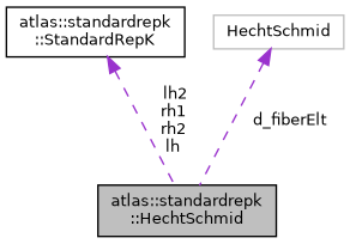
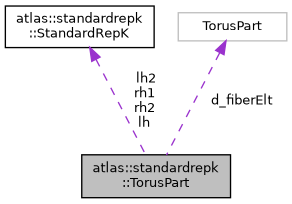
  digraph {
    node [color=black fillcolor=white fontname=Helvetica fontsize=10 shape=record style=filled]
    edge [color=darkorchid3 dir=back fontname=Helvetica fontsize=10 labelfontname=Helvetica labelfontsize=10 style=dashed]
-   n1 [fillcolor=grey75 fontcolor=black height=0.2 label="atlas::standardrepk\l::HechtSchmid" width=0.4]
+   n1 [fillcolor=grey75 fontcolor=black height=0.2 label="atlas::standardrepk\l::TorusPart" width=0.4]
    n2 [height=0.2 label="atlas::standardrepk\l::StandardRepK" width=0.4]
-   n3 [color=grey75 height=0.2 label=HechtSchmid width=0.4]
+   n3 [color=grey75 height=0.2 label=TorusPart width=0.4]
    n2 -> n1 [label=" lh2\nrh1\nrh2\nlh"]
    n3 -> n1 [label=" d_fiberElt"]
  }
